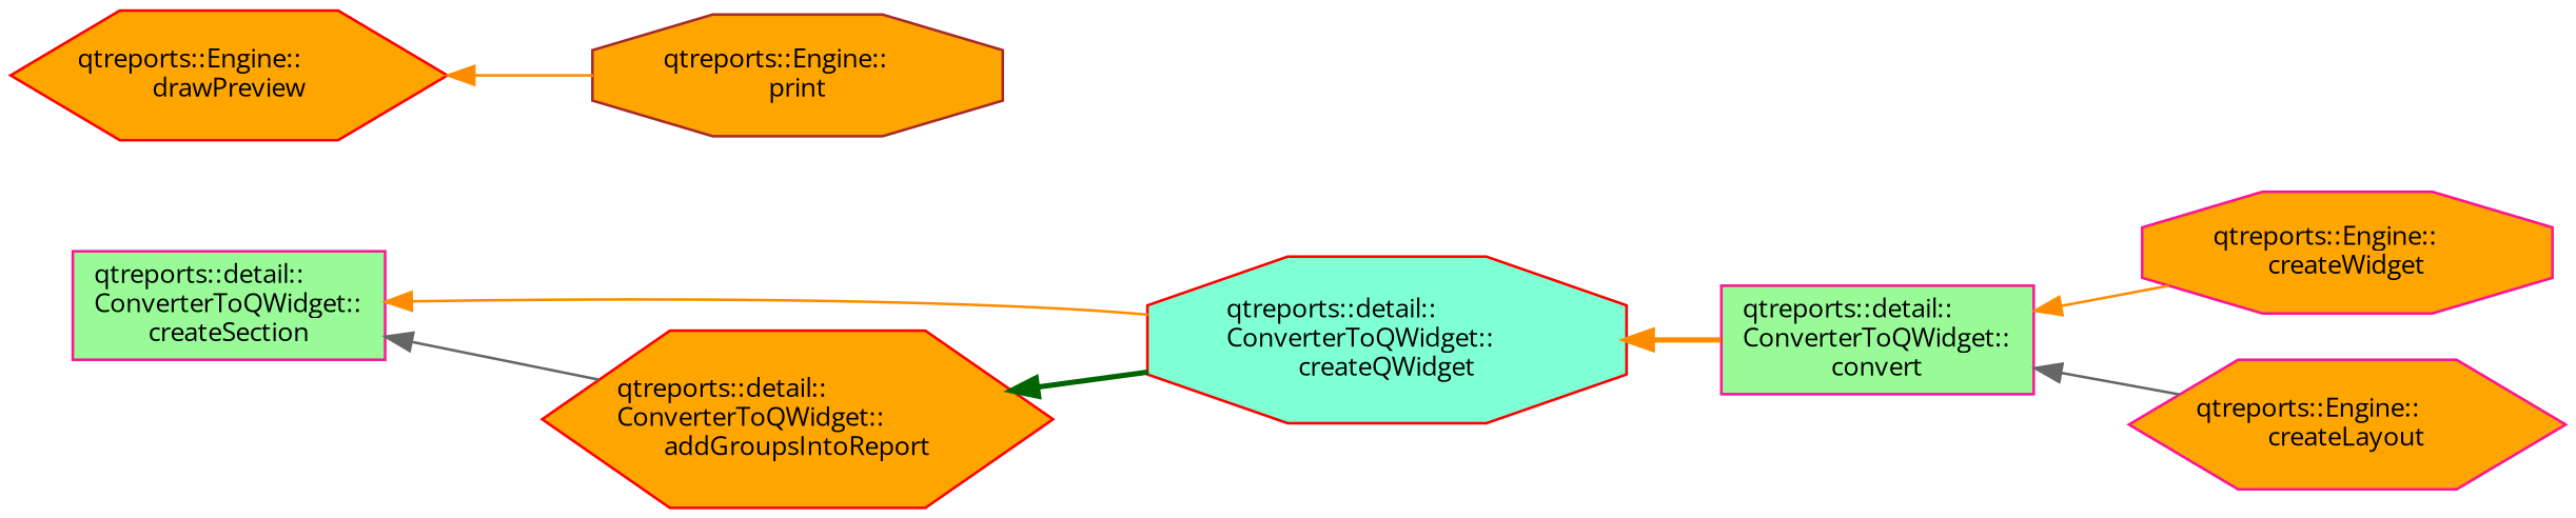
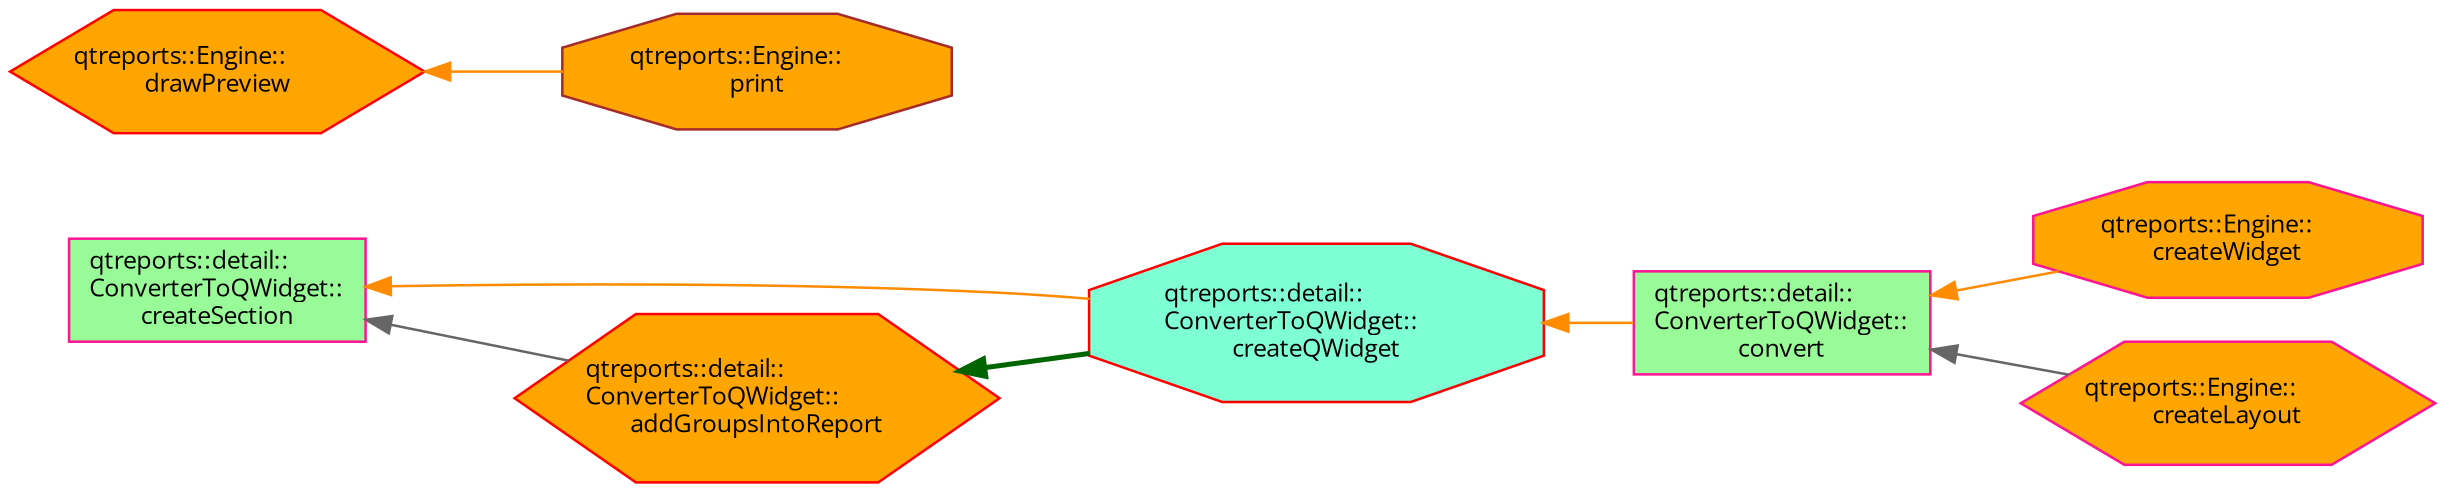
  digraph {
    fontname="Open Sans"
    rankdir=LR
    node [color=deeppink fillcolor=orange fontname="Open Sans" fontsize=10 shape=octagon style=filled]
    edge [color=darkorange dir=back fontname="Open Sans" fontsize=10 labelfontname=Helvetica labelfontsize=10 style=solid]
    n1 [fillcolor=palegreen fontcolor=black height=0.2 label="qtreports::detail::\lConverterToQWidget::\lcreateSection" shape=box width=0.4]
    n2 [color=red fillcolor=aquamarine height=0.2 label="qtreports::detail::\lConverterToQWidget::\lcreateQWidget" width=0.4]
    n3 [color=red height=0.2 label="qtreports::detail::\lConverterToQWidget::\laddGroupsIntoReport" shape=hexagon width=0.4]
    n4 [fillcolor=palegreen height=0.2 label="qtreports::detail::\lConverterToQWidget::\lconvert" shape=box width=0.4]
    n5 [height=0.2 label="qtreports::Engine::\lcreateWidget" width=0.4]
    n6 [height=0.2 label="qtreports::Engine::\lcreateLayout" shape=hexagon width=0.4]
    n7 [color=red height=0.2 label="qtreports::Engine::\ldrawPreview" shape=hexagon width=0.4]
    n8 [color=brown height=0.2 label="qtreports::Engine::\lprint" width=0.4]
    n1 -> n2
    n1 -> n3 [color=gray40]
-   n2 -> n4 [style=bold]
+   n2 -> n4
    n3 -> n2 [color=darkgreen style=bold]
    n4 -> n5
    n4 -> n6 [color=gray40]
    n7 -> n8
  }
